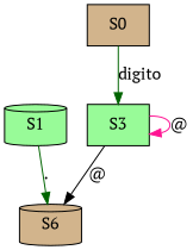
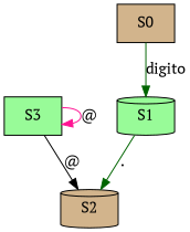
  digraph {
    fontname="PT Serif"
    rankdir=TB
    node [fillcolor=palegreen fontname="PT Serif" shape=box style=filled]
    edge [color=darkgreen fontname="PT Serif"]
    S3
-   S2 [fillcolor=tan shape=cylinder label=S6]
+   S2 [fillcolor=tan shape=cylinder]
    S0 [fillcolor=tan]
    S1 [shape=cylinder]
    S3 -> S3 [color=deeppink label="@"]
    S3 -> S2 [color=black label="@"]
-   S0 -> S3 [label=digito]
+   S0 -> S1 [label=digito]
    S1 -> S2 [label="."]
  }
